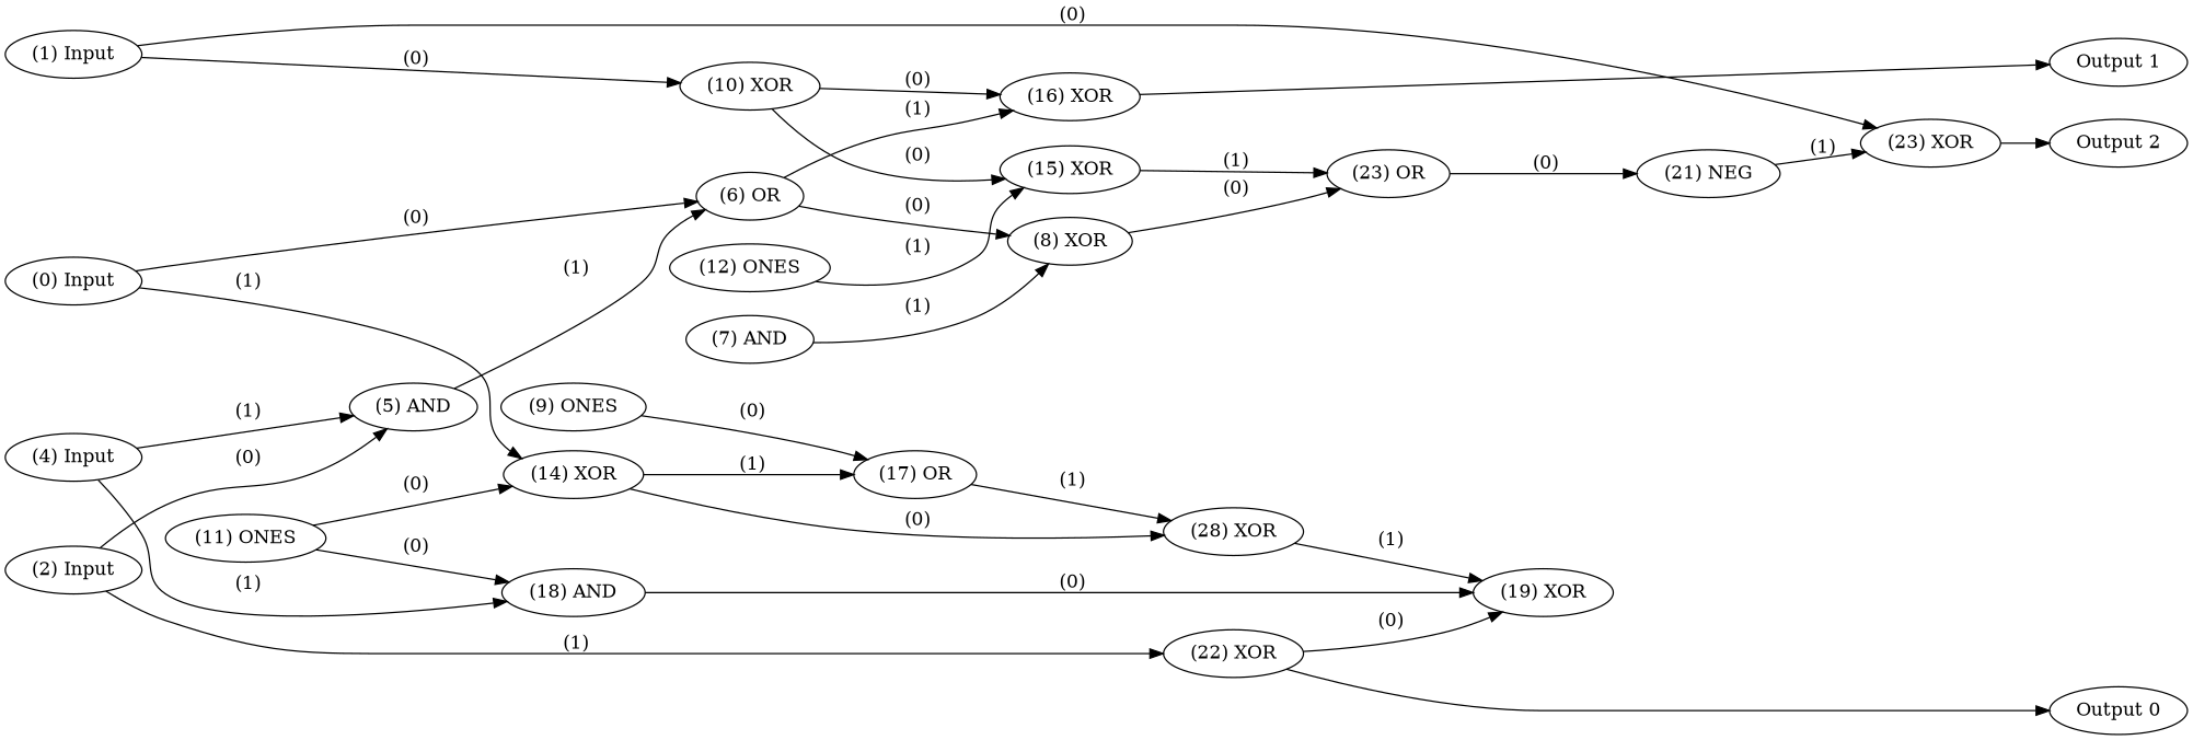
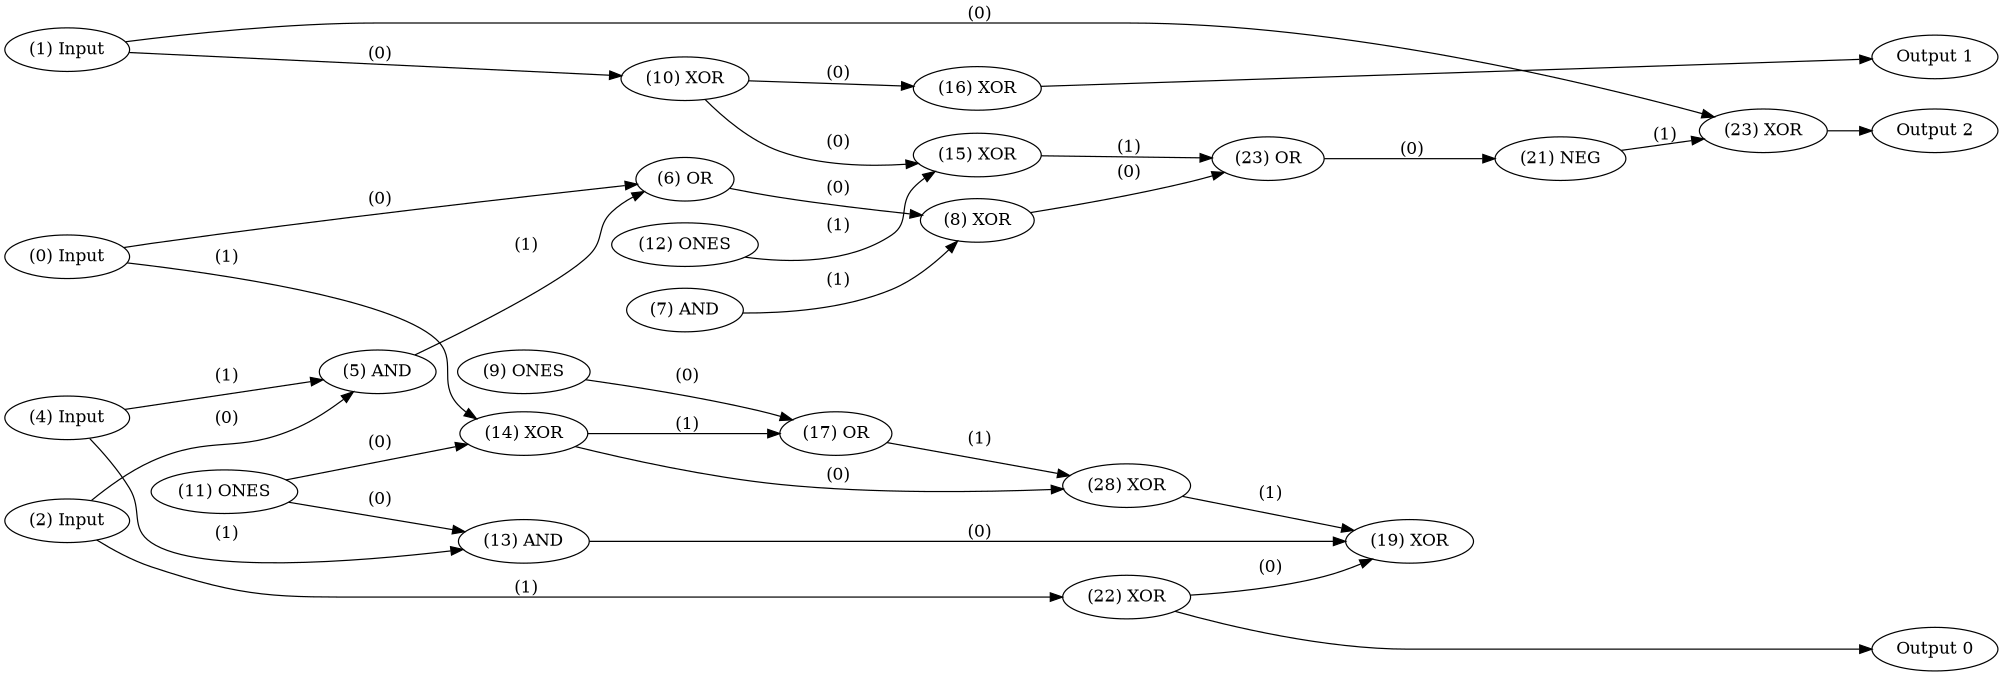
  digraph {
    rankdir=LR
    node [color=black fontcolor=black labelfontcolor=black]
    edge [bold=true color=black fontcolor=black labelfontcolor=black]
    n1 [label="(0) Input"]
    n2 [label="(1) Input"]
    n3 [label="(2) Input"]
    n4 [label="(4) Input"]
    n5 [label="Output 0"]
    n6 [label="Output 1"]
    n7 [label="Output 2"]
    n8 [label="(6) OR"]
    n9 [label="(14) XOR"]
    n10 [label="(10) XOR"]
    n11 [label="(23) XOR"]
    n12 [label="(5) AND"]
    n13 [label="(22) XOR"]
-   n14 [label="(18) AND"]
+   n14 [label="(13) AND"]
    n15 [label="(8) XOR"]
    n16 [label="(16) XOR"]
    n17 [label="(17) OR"]
    n18 [label="(28) XOR"]
    n19 [label="(15) XOR"]
    n20 [label="(19) XOR"]
    n21 [label="(7) AND"]
    n22 [label="(23) OR"]
    n23 [label="(21) NEG"]
    n24 [label="(9) ONES"]
    n25 [label="(11) ONES"]
    n26 [label="(12) ONES"]
    subgraph sub_1 {
      rank=source
      n1
      n2
      n3
      n4
    }
    subgraph sub_2 {
      rank=max
      n5
      n6
      n7
    }
    n1 -> n8 [label=" (0)"]
    n1 -> n9 [label=" (1)"]
    n2 -> n10 [label=" (0)"]
    n2 -> n11 [label=" (0)"]
    n3 -> n12 [label=" (0)"]
    n3 -> n13 [label=" (1)"]
    n4 -> n12 [label=" (1)"]
    n4 -> n14 [label=" (1)"]
    n8 -> n15 [label=" (0)"]
-   n8 -> n16 [label=" (1)"]
    n9 -> n17 [label=" (1)"]
    n9 -> n18 [label=" (0)"]
    n10 -> n16 [label=" (0)"]
    n10 -> n19 [label=" (0)"]
    n11 -> n7
    n12 -> n8 [label=" (1)"]
    n13 -> n5
    n13 -> n20 [label=" (0)"]
    n14 -> n20 [label=" (0)"]
    n15 -> n22 [label=" (0)"]
    n16 -> n6
    n17 -> n18 [label=" (1)"]
    n18 -> n20 [label=" (1)"]
    n19 -> n22 [label=" (1)"]
    n21 -> n15 [label=" (1)"]
    n22 -> n23 [label=" (0)"]
    n23 -> n11 [label=" (1)"]
    n24 -> n17 [label=" (0)"]
    n25 -> n9 [label=" (0)"]
    n25 -> n14 [label=" (0)"]
    n26 -> n19 [label=" (1)"]
  }
